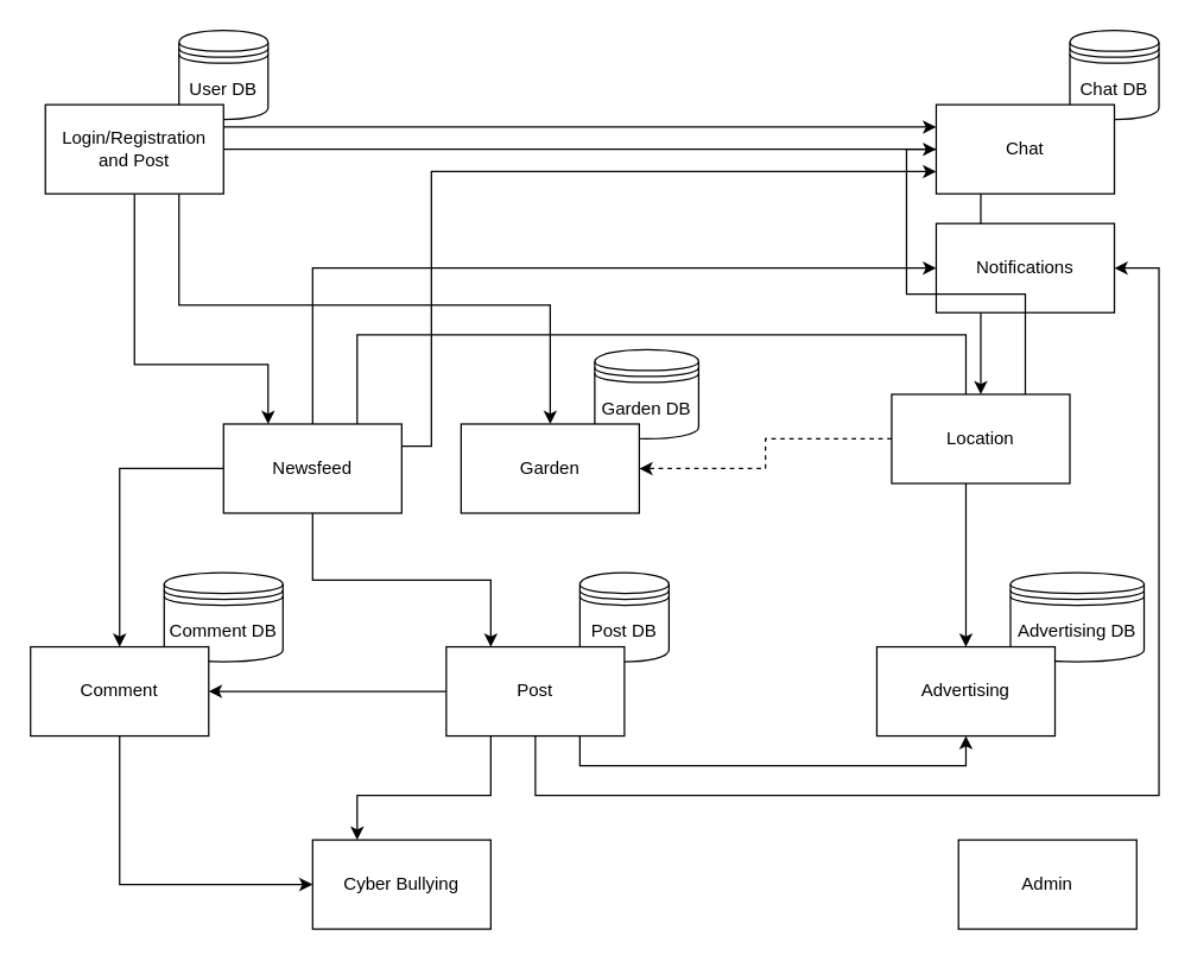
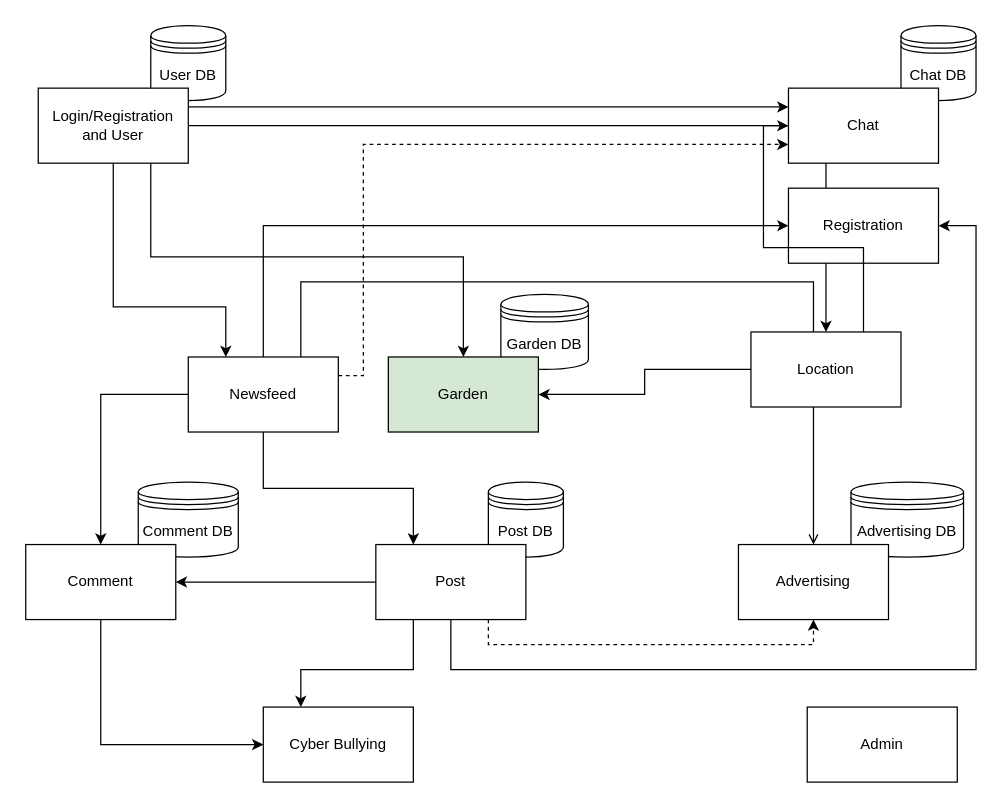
  <mxCell id="0" />
  <mxCell id="1" parent="0" />
  <mxCell id="2" value="Advertising DB" style="shape=datastore;whiteSpace=wrap;html=1;" parent="1" vertex="1"><mxGeometry x="680" y="385" width="90" height="60" as="geometry" /></mxCell>
  <mxCell id="3" value="Post DB" style="shape=datastore;whiteSpace=wrap;html=1;" parent="1" vertex="1"><mxGeometry x="390" y="385" width="60" height="60" as="geometry" /></mxCell>
  <mxCell id="4" value="Comment DB" style="shape=datastore;whiteSpace=wrap;html=1;" parent="1" vertex="1"><mxGeometry x="110" y="385" width="80" height="60" as="geometry" /></mxCell>
  <mxCell id="5" value="Garden DB" style="shape=datastore;whiteSpace=wrap;html=1;" parent="1" vertex="1"><mxGeometry x="400" y="235" width="70" height="60" as="geometry" /></mxCell>
  <mxCell id="6" value="Chat DB" style="shape=datastore;whiteSpace=wrap;html=1;" parent="1" vertex="1"><mxGeometry x="720" y="20" width="60" height="60" as="geometry" /></mxCell>
  <mxCell id="7" value="User DB" style="shape=datastore;whiteSpace=wrap;html=1;" parent="1" vertex="1"><mxGeometry x="120" y="20" width="60" height="60" as="geometry" /></mxCell>
  <mxCell id="8" style="edgeStyle=orthogonalEdgeStyle;rounded=0;orthogonalLoop=1;jettySize=auto;html=1;exitX=1;exitY=0.25;exitDx=0;exitDy=0;entryX=0;entryY=0.25;entryDx=0;entryDy=0;" parent="1" source="12" target="13" edge="1"><mxGeometry relative="1" as="geometry" /></mxCell>
  <mxCell id="9" style="edgeStyle=orthogonalEdgeStyle;rounded=0;orthogonalLoop=1;jettySize=auto;html=1;exitX=1;exitY=0.5;exitDx=0;exitDy=0;" parent="1" source="12" target="24" edge="1"><mxGeometry relative="1" as="geometry" /></mxCell>
  <mxCell id="10" style="edgeStyle=orthogonalEdgeStyle;rounded=0;orthogonalLoop=1;jettySize=auto;html=1;exitX=0.75;exitY=1;exitDx=0;exitDy=0;entryX=0.5;entryY=0;entryDx=0;entryDy=0;" parent="1" source="12" target="20" edge="1"><mxGeometry relative="1" as="geometry"><Array as="points"><mxPoint x="120" y="205" /><mxPoint x="370" y="205" /></Array></mxGeometry></mxCell>
  <mxCell id="11" style="edgeStyle=orthogonalEdgeStyle;rounded=0;orthogonalLoop=1;jettySize=auto;html=1;exitX=0.5;exitY=1;exitDx=0;exitDy=0;entryX=0.25;entryY=0;entryDx=0;entryDy=0;" parent="1" source="12" target="19" edge="1"><mxGeometry relative="1" as="geometry"><Array as="points"><mxPoint x="90" y="245" /><mxPoint x="180" y="245" /></Array></mxGeometry></mxCell>
- <mxCell id="12" value="Login/Registration and Post" style="rounded=0;whiteSpace=wrap;html=1;" parent="1" vertex="1"><mxGeometry x="30" y="70" width="120" height="60" as="geometry" /></mxCell>
+ <mxCell id="12" value="Login/Registration and User" style="rounded=0;whiteSpace=wrap;html=1;" parent="1" vertex="1"><mxGeometry x="30" y="70" width="120" height="60" as="geometry" /></mxCell>
  <mxCell id="13" value="Chat" style="rounded=0;whiteSpace=wrap;html=1;" parent="1" vertex="1"><mxGeometry x="630" y="70" width="120" height="60" as="geometry" /></mxCell>
  <mxCell id="14" style="edgeStyle=orthogonalEdgeStyle;rounded=0;orthogonalLoop=1;jettySize=auto;html=1;exitX=0;exitY=0.5;exitDx=0;exitDy=0;" parent="1" source="19" target="26" edge="1"><mxGeometry relative="1" as="geometry" /></mxCell>
  <mxCell id="15" style="edgeStyle=orthogonalEdgeStyle;rounded=0;orthogonalLoop=1;jettySize=auto;html=1;exitX=0.5;exitY=1;exitDx=0;exitDy=0;entryX=0.25;entryY=0;entryDx=0;entryDy=0;" parent="1" source="19" target="31" edge="1"><mxGeometry relative="1" as="geometry" /></mxCell>
- <mxCell id="16" style="edgeStyle=orthogonalEdgeStyle;rounded=0;orthogonalLoop=1;jettySize=auto;html=1;exitX=0.75;exitY=0;exitDx=0;exitDy=0;entryX=0.5;entryY=0;entryDx=0;entryDy=0;" parent="1" source="19" target="32" edge="1"><mxGeometry relative="1" as="geometry"><Array as="points"><mxPoint x="240" y="225" /><mxPoint x="650" y="225" /></Array></mxGeometry></mxCell>
+ <mxCell id="16" style="edgeStyle=orthogonalEdgeStyle;rounded=0;orthogonalLoop=1;jettySize=auto;html=1;exitX=0.75;exitY=0;exitDx=0;exitDy=0;entryX=0.5;entryY=0;entryDx=0;entryDy=0;endArrow=open;" parent="1" source="19" target="32" edge="1"><mxGeometry relative="1" as="geometry"><Array as="points"><mxPoint x="240" y="225" /><mxPoint x="650" y="225" /></Array></mxGeometry></mxCell>
  <mxCell id="17" style="edgeStyle=orthogonalEdgeStyle;rounded=0;orthogonalLoop=1;jettySize=auto;html=1;exitX=0.5;exitY=0;exitDx=0;exitDy=0;entryX=0;entryY=0.5;entryDx=0;entryDy=0;" parent="1" source="19" target="21" edge="1"><mxGeometry relative="1" as="geometry"><Array as="points"><mxPoint x="210" y="180" /></Array></mxGeometry></mxCell>
- <mxCell id="18" style="edgeStyle=orthogonalEdgeStyle;rounded=0;orthogonalLoop=1;jettySize=auto;html=1;exitX=1;exitY=0.25;exitDx=0;exitDy=0;entryX=0;entryY=0.75;entryDx=0;entryDy=0;" parent="1" source="19" target="13" edge="1"><mxGeometry relative="1" as="geometry"><Array as="points"><mxPoint x="290" y="300" /><mxPoint x="290" y="115" /></Array></mxGeometry></mxCell>
+ <mxCell id="18" style="edgeStyle=orthogonalEdgeStyle;rounded=0;orthogonalLoop=1;jettySize=auto;html=1;exitX=1;exitY=0.25;exitDx=0;exitDy=0;entryX=0;entryY=0.75;entryDx=0;entryDy=0;dashed=1;" parent="1" source="19" target="13" edge="1"><mxGeometry relative="1" as="geometry"><Array as="points"><mxPoint x="290" y="300" /><mxPoint x="290" y="115" /></Array></mxGeometry></mxCell>
  <mxCell id="19" value="Newsfeed" style="rounded=0;whiteSpace=wrap;html=1;" parent="1" vertex="1"><mxGeometry x="150" y="285" width="120" height="60" as="geometry" /></mxCell>
- <mxCell id="20" value="Garden" style="rounded=0;whiteSpace=wrap;html=1;" parent="1" vertex="1"><mxGeometry x="310" y="285" width="120" height="60" as="geometry" /></mxCell>
- <mxCell id="21" value="&lt;div&gt;Notifications&lt;/div&gt;" style="rounded=0;whiteSpace=wrap;html=1;" parent="1" vertex="1"><mxGeometry x="630" y="150" width="120" height="60" as="geometry" /></mxCell>
- <mxCell id="22" style="edgeStyle=orthogonalEdgeStyle;rounded=0;orthogonalLoop=1;jettySize=auto;html=1;exitX=0;exitY=0.5;exitDx=0;exitDy=0;entryX=1;entryY=0.5;entryDx=0;entryDy=0;dashed=1;" parent="1" source="24" target="20" edge="1"><mxGeometry relative="1" as="geometry" /></mxCell>
+ <mxCell id="20" value="Garden" style="rounded=0;whiteSpace=wrap;html=1;fillColor=#d5e8d4;" parent="1" vertex="1"><mxGeometry x="310" y="285" width="120" height="60" as="geometry" /></mxCell>
+ <mxCell id="21" value="&lt;div&gt;Registration&lt;/div&gt;" style="rounded=0;whiteSpace=wrap;html=1;" parent="1" vertex="1"><mxGeometry x="630" y="150" width="120" height="60" as="geometry" /></mxCell>
+ <mxCell id="22" style="edgeStyle=orthogonalEdgeStyle;rounded=0;orthogonalLoop=1;jettySize=auto;html=1;exitX=0;exitY=0.5;exitDx=0;exitDy=0;entryX=1;entryY=0.5;entryDx=0;entryDy=0;" parent="1" source="24" target="20" edge="1"><mxGeometry relative="1" as="geometry" /></mxCell>
  <mxCell id="23" style="edgeStyle=orthogonalEdgeStyle;rounded=0;orthogonalLoop=1;jettySize=auto;html=1;exitX=0.75;exitY=0;exitDx=0;exitDy=0;entryX=0;entryY=0.5;entryDx=0;entryDy=0;" parent="1" source="24" target="13" edge="1"><mxGeometry relative="1" as="geometry" /></mxCell>
  <mxCell id="24" value="Location" style="rounded=0;whiteSpace=wrap;html=1;" parent="1" vertex="1"><mxGeometry x="600" y="265" width="120" height="60" as="geometry" /></mxCell>
  <mxCell id="25" style="edgeStyle=orthogonalEdgeStyle;rounded=0;orthogonalLoop=1;jettySize=auto;html=1;exitX=0.5;exitY=1;exitDx=0;exitDy=0;entryX=0;entryY=0.5;entryDx=0;entryDy=0;" parent="1" source="26" target="33" edge="1"><mxGeometry relative="1" as="geometry" /></mxCell>
  <mxCell id="26" value="Comment" style="rounded=0;whiteSpace=wrap;html=1;" parent="1" vertex="1"><mxGeometry x="20" y="435" width="120" height="60" as="geometry" /></mxCell>
  <mxCell id="27" style="edgeStyle=orthogonalEdgeStyle;rounded=0;orthogonalLoop=1;jettySize=auto;html=1;exitX=0.25;exitY=1;exitDx=0;exitDy=0;entryX=0.25;entryY=0;entryDx=0;entryDy=0;" parent="1" source="31" target="33" edge="1"><mxGeometry relative="1" as="geometry"><Array as="points"><mxPoint x="330" y="535" /><mxPoint x="240" y="535" /></Array></mxGeometry></mxCell>
  <mxCell id="28" style="edgeStyle=orthogonalEdgeStyle;rounded=0;orthogonalLoop=1;jettySize=auto;html=1;exitX=0;exitY=0.5;exitDx=0;exitDy=0;entryX=1;entryY=0.5;entryDx=0;entryDy=0;exitPerimeter=0;" parent="1" source="31" target="26" edge="1"><mxGeometry relative="1" as="geometry"><Array as="points"><mxPoint x="160" y="465" /><mxPoint x="160" y="465" /></Array></mxGeometry></mxCell>
- <mxCell id="29" style="edgeStyle=orthogonalEdgeStyle;rounded=0;orthogonalLoop=1;jettySize=auto;html=1;exitX=0.75;exitY=1;exitDx=0;exitDy=0;entryX=0.5;entryY=1;entryDx=0;entryDy=0;" parent="1" source="31" target="32" edge="1"><mxGeometry relative="1" as="geometry" /></mxCell>
+ <mxCell id="29" style="edgeStyle=orthogonalEdgeStyle;rounded=0;orthogonalLoop=1;jettySize=auto;html=1;exitX=0.75;exitY=1;exitDx=0;exitDy=0;entryX=0.5;entryY=1;entryDx=0;entryDy=0;dashed=1;" parent="1" source="31" target="32" edge="1"><mxGeometry relative="1" as="geometry" /></mxCell>
  <mxCell id="30" style="edgeStyle=orthogonalEdgeStyle;rounded=0;orthogonalLoop=1;jettySize=auto;html=1;exitX=0.5;exitY=1;exitDx=0;exitDy=0;entryX=1;entryY=0.5;entryDx=0;entryDy=0;" parent="1" source="31" target="21" edge="1"><mxGeometry relative="1" as="geometry"><Array as="points"><mxPoint x="360" y="535" /><mxPoint x="780" y="535" /><mxPoint x="780" y="180" /></Array></mxGeometry></mxCell>
  <mxCell id="31" value="Post" style="rounded=0;whiteSpace=wrap;html=1;" parent="1" vertex="1"><mxGeometry x="300" y="435" width="120" height="60" as="geometry" /></mxCell>
  <mxCell id="32" value="Advertising" style="rounded=0;whiteSpace=wrap;html=1;" parent="1" vertex="1"><mxGeometry x="590" y="435" width="120" height="60" as="geometry" /></mxCell>
  <mxCell id="33" value="Cyber Bullying" style="rounded=0;whiteSpace=wrap;html=1;" parent="1" vertex="1"><mxGeometry x="210" y="565" width="120" height="60" as="geometry" /></mxCell>
  <mxCell id="34" value="Admin" style="rounded=0;whiteSpace=wrap;html=1;" parent="1" vertex="1"><mxGeometry x="645" y="565" width="120" height="60" as="geometry" /></mxCell>
